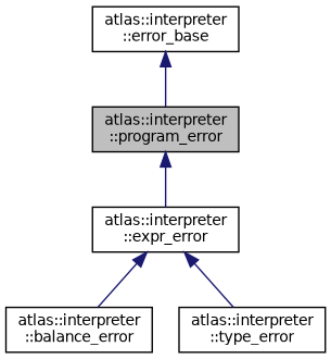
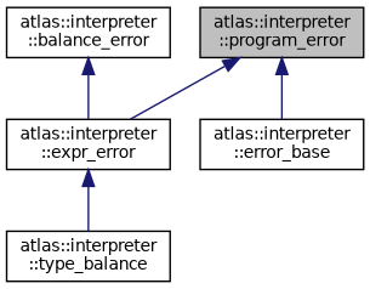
  digraph {
    node [color=black fillcolor=white fontname=Helvetica fontsize=10 shape=record style=filled]
    edge [color=midnightblue dir=back fontname=Helvetica fontsize=10 labelfontname=Helvetica labelfontsize=10 style=solid]
    n1 [fillcolor=grey75 fontcolor=black height=0.2 label="atlas::interpreter\l::program_error" width=0.4]
    n2 [height=0.2 label="atlas::interpreter\l::expr_error" width=0.4]
    n3 [height=0.2 label="atlas::interpreter\l::balance_error" width=0.4]
-   n4 [height=0.2 label="atlas::interpreter\l::type_error" width=0.4]
+   n4 [height=0.2 label="atlas::interpreter\l::type_balance" width=0.4]
    n5 [height=0.2 label="atlas::interpreter\l::error_base" width=0.4]
    n1 -> n2
-   n2 -> n3
+   n3 -> n2
    n2 -> n4
-   n5 -> n1
+   n1 -> n5
  }
